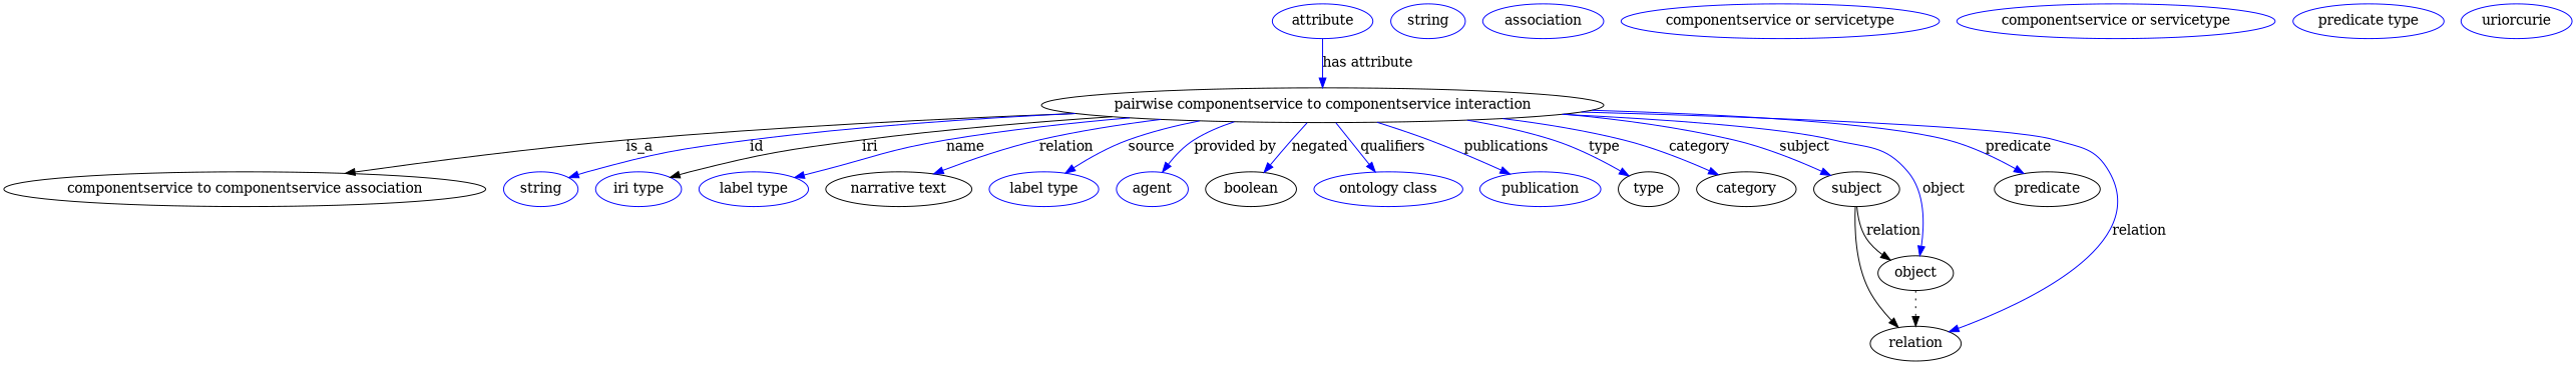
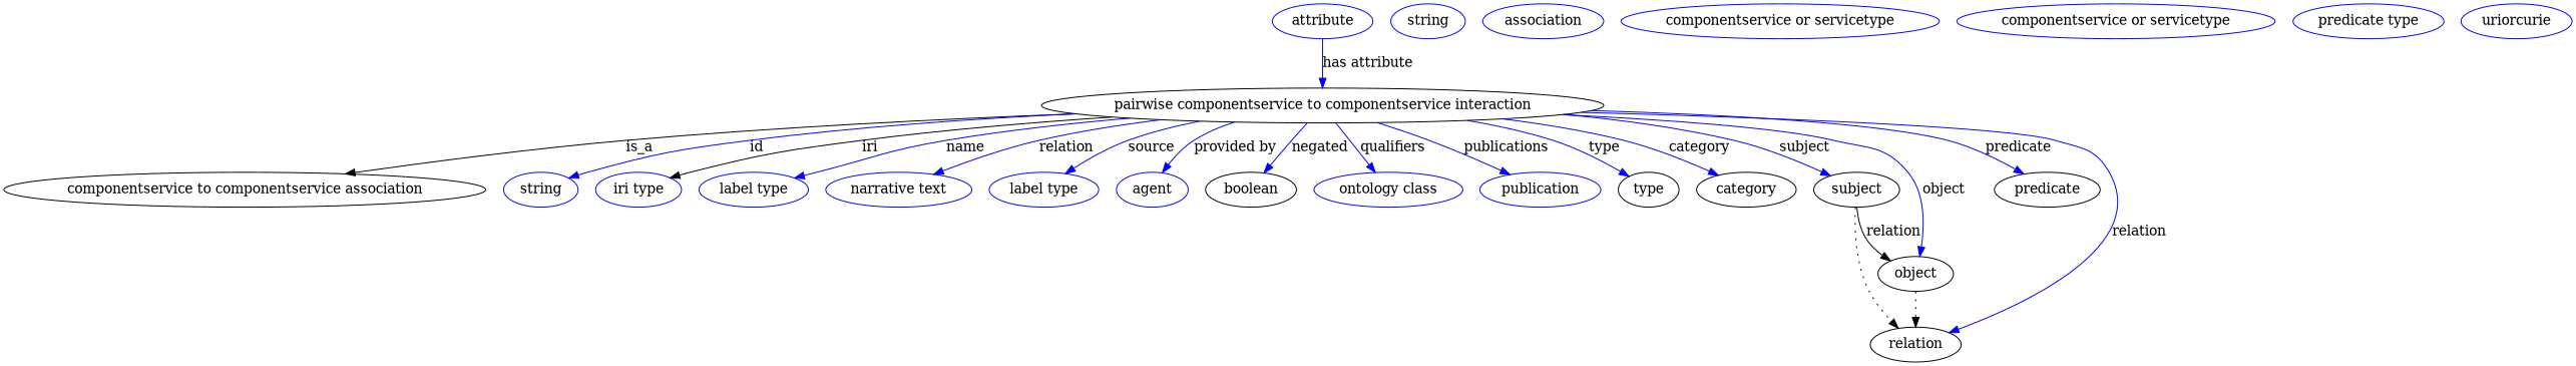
  digraph {
    node [color=blue]
    edge [color=blue style=solid]
    n1 [height=0.5 label="pairwise componentservice to componentservice interaction" width=8.0701 color=""]
    "componentservice to componentservice association" [height=0.5 width=6.9147 color=""]
    n3 [height=0.5 label=string width=1.0652]
    n4 [height=0.5 label="iri type" width=1.2277]
    n5 [height=0.5 label="label type" width=1.5707]
-   n6 [color=black height=0.5 label="narrative text" width=2.0943]
+   n6 [height=0.5 label="narrative text" width=2.0943]
    n7 [height=0.5 label="label type" width=1.5707]
    n8 [height=0.5 label=agent width=1.0291]
    n9 [color=black height=0.5 label=boolean width=1.2999]
    n10 [height=0.5 label="ontology class" width=2.1304]
    n11 [height=0.5 label=publication width=1.7332]
    type [height=0.5 width=0.86659 color=""]
    category [height=0.5 width=1.4263 color=""]
    subject [height=0.5 width=1.2277 color=""]
    object [height=0.5 width=1.0832 color=""]
    predicate [height=0.5 width=1.5165 color=""]
    relation [height=0.5 width=1.2999 color=""]
    n18 [height=0.5 label=attribute width=1.4443]
    n19 [height=0.5 label=string width=1.0652]
    n20 [height=0.5 label=association width=1.7332]
    n21 [height=0.5 label="componentservice or servicetype" width=4.5677]
    n22 [height=0.5 label="componentservice or servicetype" width=4.5677]
    n23 [height=0.5 label="predicate type" width=2.1665]
    n24 [height=0.5 label=uriorcurie width=1.5887]
    n1 -> "componentservice to componentservice association" [label=is_a color="" style=""]
    n1 -> n3 [label=id]
    n1 -> n4 [color=black label=iri]
    n1 -> n5 [label=name]
    n1 -> n6 [label=relation]
    n1 -> n7 [label=source]
    n1 -> n8 [label="provided by"]
    n1 -> n9 [label=negated]
    n1 -> n10 [label=qualifiers]
    n1 -> n11 [label=publications]
    n1 -> type [label=type]
    n1 -> category [label=category]
    n1 -> subject [label=subject]
    n1 -> object [label=object]
    n1 -> predicate [label=predicate]
    n1 -> relation [label=relation]
    subject -> object [label=relation color="" style=""]
-   subject -> relation [color=""]
+   subject -> relation [style=dotted color=""]
    object -> relation [style=dotted color=""]
    n18 -> n1 [label="has attribute"]
  }
